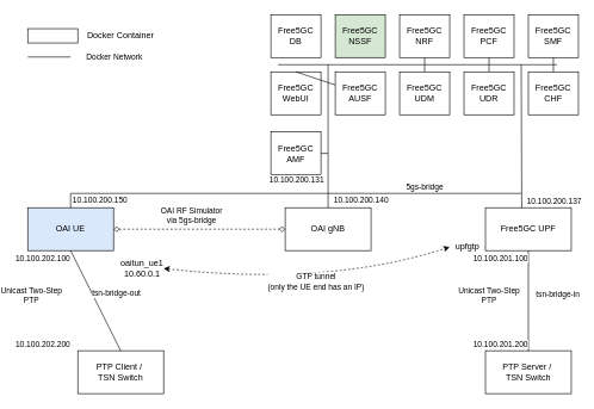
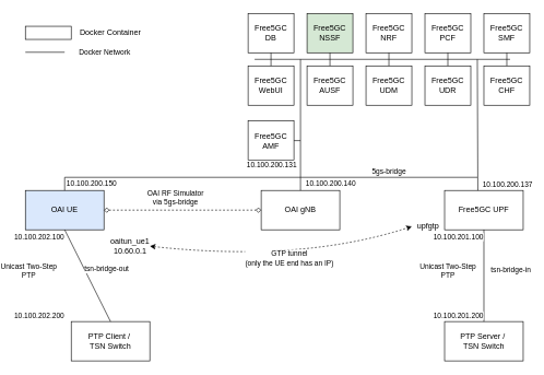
  <mxCell id="0" />
  <mxCell id="1" parent="0" />
  <mxCell id="2" value="" style="endArrow=none;html=1;rounded=0;entryX=0.423;entryY=0.021;entryDx=0;entryDy=0;entryPerimeter=0;" parent="1" target="7" edge="1"><mxGeometry width="50" height="50" relative="1" as="geometry"><mxPoint x="710" y="90" as="sourcePoint" /><mxPoint x="480" y="210" as="targetPoint" /></mxGeometry></mxCell>
  <mxCell id="3" value="OAI UE" style="rounded=0;whiteSpace=wrap;html=1;fillColor=#dae8fc;" parent="1" vertex="1"><mxGeometry x="20" y="290" width="120" height="60" as="geometry" /></mxCell>
  <mxCell id="4" value="OAI gNB" style="rounded=0;whiteSpace=wrap;html=1;" parent="1" vertex="1"><mxGeometry x="380" y="290" width="120" height="60" as="geometry" /></mxCell>
  <mxCell id="5" value="" style="endArrow=diamond;html=1;rounded=0;exitX=1;exitY=0.5;exitDx=0;exitDy=0;endFill=0;startArrow=diamond;startFill=0;entryX=0;entryY=0.5;entryDx=0;entryDy=0;dashed=1;" parent="1" source="3" target="4" edge="1"><mxGeometry width="50" height="50" relative="1" as="geometry"><mxPoint x="230" y="370" as="sourcePoint" /><mxPoint x="260" y="320" as="targetPoint" /></mxGeometry></mxCell>
  <mxCell id="6" value="OAI RF Simulator&lt;br&gt;via 5gs-bridge" style="edgeLabel;html=1;align=center;verticalAlign=middle;resizable=0;points=[];" parent="5" vertex="1" connectable="0"><mxGeometry x="-0.197" y="1" relative="1" as="geometry"><mxPoint x="12" y="-19" as="offset" /></mxGeometry></mxCell>
  <mxCell id="7" value="Free5GC UPF" style="rounded=0;whiteSpace=wrap;html=1;" parent="1" vertex="1"><mxGeometry x="660" y="290" width="120" height="60" as="geometry" /></mxCell>
  <mxCell id="8" value="oaitun_ue1&lt;br&gt;10.60.0.1" style="text;html=1;strokeColor=none;fillColor=none;align=center;verticalAlign=middle;whiteSpace=wrap;rounded=0;" parent="1" vertex="1"><mxGeometry x="150" y="360" width="60" height="30" as="geometry" /></mxCell>
  <mxCell id="9" value="upfgtp" style="text;html=1;strokeColor=none;fillColor=none;align=center;verticalAlign=middle;whiteSpace=wrap;rounded=0;" parent="1" vertex="1"><mxGeometry x="610" y="330" width="50" height="30" as="geometry" /></mxCell>
  <mxCell id="10" value="" style="curved=1;endArrow=classic;html=1;rounded=0;exitX=1;exitY=0.5;exitDx=0;exitDy=0;entryX=0;entryY=0.5;entryDx=0;entryDy=0;dashed=1;startArrow=classic;startFill=1;" parent="1" source="8" target="9" edge="1"><mxGeometry width="50" height="50" relative="1" as="geometry"><mxPoint x="110" y="390" as="sourcePoint" /><mxPoint x="680" y="390" as="targetPoint" /><Array as="points"><mxPoint x="440" y="400" /></Array></mxGeometry></mxCell>
  <mxCell id="11" value="GTP tunnel&lt;br&gt;(only the UE end has an IP)" style="edgeLabel;html=1;align=center;verticalAlign=middle;resizable=0;points=[];" parent="10" vertex="1" connectable="0"><mxGeometry x="-0.057" y="23" relative="1" as="geometry"><mxPoint x="18" y="21" as="offset" /></mxGeometry></mxCell>
  <mxCell id="12" value="Free5GC WebUI" style="rounded=0;whiteSpace=wrap;html=1;" parent="1" vertex="1"><mxGeometry x="360" y="100" width="70" height="60" as="geometry" /></mxCell>
  <mxCell id="13" value="Free5GC NRF" style="rounded=0;whiteSpace=wrap;html=1;" parent="1" vertex="1"><mxGeometry x="540" y="20" width="70" height="60" as="geometry" /></mxCell>
  <mxCell id="14" value="Free5GC AMF" style="rounded=0;whiteSpace=wrap;html=1;" parent="1" vertex="1"><mxGeometry x="360" y="184" width="70" height="60" as="geometry" /></mxCell>
  <mxCell id="15" value="Free5GC AUSF" style="rounded=0;whiteSpace=wrap;html=1;" parent="1" vertex="1"><mxGeometry x="450" y="100" width="70" height="60" as="geometry" /></mxCell>
  <mxCell id="16" value="Free5GC NSSF" style="rounded=0;whiteSpace=wrap;html=1;fillColor=#d5e8d4;" parent="1" vertex="1"><mxGeometry x="450" y="20" width="70" height="60" as="geometry" /></mxCell>
  <mxCell id="17" value="Free5GC PCF" style="rounded=0;whiteSpace=wrap;html=1;" parent="1" vertex="1"><mxGeometry x="630" y="20" width="70" height="60" as="geometry" /></mxCell>
  <mxCell id="18" value="Free5GC SMF" style="rounded=0;whiteSpace=wrap;html=1;" parent="1" vertex="1"><mxGeometry x="720" y="20" width="70" height="60" as="geometry" /></mxCell>
  <mxCell id="19" value="Free5GC UDM" style="rounded=0;whiteSpace=wrap;html=1;" parent="1" vertex="1"><mxGeometry x="540" y="100" width="70" height="60" as="geometry" /></mxCell>
  <mxCell id="20" value="Free5GC UDR" style="rounded=0;whiteSpace=wrap;html=1;" parent="1" vertex="1"><mxGeometry x="630" y="100" width="70" height="60" as="geometry" /></mxCell>
  <mxCell id="21" value="Free5GC CHF" style="rounded=0;whiteSpace=wrap;html=1;" parent="1" vertex="1"><mxGeometry x="720" y="100" width="70" height="60" as="geometry" /></mxCell>
  <mxCell id="22" value="Free5GC DB" style="rounded=0;whiteSpace=wrap;html=1;" parent="1" vertex="1"><mxGeometry x="360" y="20" width="70" height="60" as="geometry" /></mxCell>
  <mxCell id="23" value="5gs-bridge" style="edgeLabel;html=1;align=center;verticalAlign=middle;resizable=0;points=[];" parent="1" vertex="1" connectable="0"><mxGeometry x="574.995" y="260" as="geometry" /></mxCell>
  <mxCell id="24" value="" style="rounded=0;whiteSpace=wrap;html=1;" parent="1" vertex="1"><mxGeometry x="20" y="39.6" width="70" height="20" as="geometry" /></mxCell>
  <mxCell id="25" value="Docker Container" style="text;html=1;strokeColor=none;fillColor=none;align=center;verticalAlign=middle;whiteSpace=wrap;rounded=0;" parent="1" vertex="1"><mxGeometry x="100" y="34.6" width="100" height="30" as="geometry" /></mxCell>
  <mxCell id="26" value="" style="endArrow=none;html=1;rounded=0;exitX=0.5;exitY=0;exitDx=0;exitDy=0;" parent="1" source="4" edge="1"><mxGeometry width="50" height="50" relative="1" as="geometry"><mxPoint x="440" y="250" as="sourcePoint" /><mxPoint x="440" y="90" as="targetPoint" /></mxGeometry></mxCell>
  <mxCell id="27" value="10.100.200.140" style="edgeLabel;html=1;align=center;verticalAlign=middle;resizable=0;points=[];" parent="26" vertex="1" connectable="0"><mxGeometry x="-0.89" relative="1" as="geometry"><mxPoint x="45" as="offset" /></mxGeometry></mxCell>
  <mxCell id="28" value="" style="endArrow=none;html=1;rounded=0;" parent="1" edge="1"><mxGeometry width="50" height="50" relative="1" as="geometry"><mxPoint x="760" y="90" as="sourcePoint" /><mxPoint x="370" y="90" as="targetPoint" /></mxGeometry></mxCell>
- <mxCell id="29" value="" style="endArrow=none;html=1;rounded=0;exitX=0.5;exitY=0;exitDx=0;exitDy=0;" parent="1" source="12" target="15" edge="1"><mxGeometry width="50" height="50" relative="1" as="geometry"><mxPoint x="390" y="90" as="sourcePoint" /><mxPoint x="410" y="100" as="targetPoint" /></mxGeometry></mxCell>
+ <mxCell id="29" value="" style="endArrow=none;html=1;rounded=0;entryX=0.5;entryY=1;entryDx=0;entryDy=0;exitX=0.5;exitY=0;exitDx=0;exitDy=0;" parent="1" source="12" target="22" edge="1"><mxGeometry width="50" height="50" relative="1" as="geometry"><mxPoint x="390" y="90" as="sourcePoint" /><mxPoint x="410" y="100" as="targetPoint" /></mxGeometry></mxCell>
+ <mxCell id="30" value="" style="endArrow=none;html=1;rounded=0;entryX=0.5;entryY=1;entryDx=0;entryDy=0;exitX=0.5;exitY=0;exitDx=0;exitDy=0;" parent="1" source="15" target="16" edge="1"><mxGeometry width="50" height="50" relative="1" as="geometry"><mxPoint x="385" y="110" as="sourcePoint" /><mxPoint x="385" y="90" as="targetPoint" /></mxGeometry></mxCell>
  <mxCell id="31" value="" style="endArrow=none;html=1;rounded=0;entryX=0.5;entryY=1;entryDx=0;entryDy=0;exitX=0.5;exitY=0;exitDx=0;exitDy=0;" parent="1" source="19" target="13" edge="1"><mxGeometry width="50" height="50" relative="1" as="geometry"><mxPoint x="495" y="110" as="sourcePoint" /><mxPoint x="495" y="90" as="targetPoint" /></mxGeometry></mxCell>
  <mxCell id="32" value="" style="endArrow=none;html=1;rounded=0;entryX=0.5;entryY=1;entryDx=0;entryDy=0;exitX=0.5;exitY=0;exitDx=0;exitDy=0;" parent="1" source="20" target="17" edge="1"><mxGeometry width="50" height="50" relative="1" as="geometry"><mxPoint x="585" y="110" as="sourcePoint" /><mxPoint x="585" y="90" as="targetPoint" /></mxGeometry></mxCell>
  <mxCell id="33" value="" style="endArrow=none;html=1;rounded=0;entryX=0.5;entryY=1;entryDx=0;entryDy=0;exitX=0.5;exitY=0;exitDx=0;exitDy=0;" parent="1" source="21" target="18" edge="1"><mxGeometry width="50" height="50" relative="1" as="geometry"><mxPoint x="675" y="110" as="sourcePoint" /><mxPoint x="675" y="90" as="targetPoint" /></mxGeometry></mxCell>
  <mxCell id="34" value="" style="endArrow=none;html=1;rounded=0;exitX=1;exitY=0.5;exitDx=0;exitDy=0;" parent="1" source="14" edge="1"><mxGeometry width="50" height="50" relative="1" as="geometry"><mxPoint x="405" y="110" as="sourcePoint" /><mxPoint x="440" y="214" as="targetPoint" /></mxGeometry></mxCell>
  <mxCell id="35" value="" style="endArrow=none;html=1;rounded=0;" parent="1" edge="1"><mxGeometry width="50" height="50" relative="1" as="geometry"><mxPoint x="440" y="270" as="sourcePoint" /><mxPoint x="710" y="270" as="targetPoint" /></mxGeometry></mxCell>
  <mxCell id="36" value="" style="endArrow=none;html=1;rounded=0;" parent="1" edge="1"><mxGeometry width="50" height="50" relative="1" as="geometry"><mxPoint x="80" y="270" as="sourcePoint" /><mxPoint x="440" y="270" as="targetPoint" /></mxGeometry></mxCell>
  <mxCell id="37" value="" style="endArrow=none;html=1;rounded=0;entryX=0.5;entryY=0;entryDx=0;entryDy=0;" parent="1" target="3" edge="1"><mxGeometry width="50" height="50" relative="1" as="geometry"><mxPoint x="80" y="270" as="sourcePoint" /><mxPoint x="450" y="280" as="targetPoint" /></mxGeometry></mxCell>
  <mxCell id="38" value="10.100.200.150" style="edgeLabel;html=1;align=center;verticalAlign=middle;resizable=0;points=[];" parent="37" vertex="1" connectable="0"><mxGeometry x="-0.233" y="1" relative="1" as="geometry"><mxPoint x="39" as="offset" /></mxGeometry></mxCell>
  <mxCell id="39" value="10.100.200.137" style="edgeLabel;html=1;align=center;verticalAlign=middle;resizable=0;points=[];" parent="1" vertex="1" connectable="0"><mxGeometry x="755" y="280.003" as="geometry" /></mxCell>
  <mxCell id="40" value="10.100.200.131" style="edgeLabel;html=1;align=center;verticalAlign=middle;resizable=0;points=[];" parent="1" vertex="1" connectable="0"><mxGeometry x="395" y="250.003" as="geometry" /></mxCell>
  <mxCell id="41" value="PTP Client /&amp;nbsp;&lt;div&gt;TSN Switch&lt;/div&gt;" style="rounded=0;whiteSpace=wrap;html=1;" parent="1" vertex="1"><mxGeometry x="90" y="490" width="120" height="60" as="geometry" /></mxCell>
  <mxCell id="42" value="PTP Server /&amp;nbsp;&lt;div&gt;TSN Switch&lt;/div&gt;" style="rounded=0;whiteSpace=wrap;html=1;" parent="1" vertex="1"><mxGeometry x="660" y="490" width="120" height="60" as="geometry" /></mxCell>
  <mxCell id="43" value="" style="endArrow=none;html=1;rounded=0;entryX=0.5;entryY=0;entryDx=0;entryDy=0;exitX=0.5;exitY=1;exitDx=0;exitDy=0;" parent="1" source="3" target="41" edge="1"><mxGeometry width="50" height="50" relative="1" as="geometry"><mxPoint x="81" y="350" as="sourcePoint" /><mxPoint x="80.5" y="551" as="targetPoint" /></mxGeometry></mxCell>
  <mxCell id="44" value="tsn-bridge-out" style="edgeLabel;html=1;align=center;verticalAlign=middle;resizable=0;points=[];" parent="43" vertex="1" connectable="0"><mxGeometry x="-0.323" relative="1" as="geometry"><mxPoint x="40" y="12" as="offset" /></mxGeometry></mxCell>
  <mxCell id="45" value="" style="endArrow=none;html=1;rounded=0;entryX=0.5;entryY=0;entryDx=0;entryDy=0;exitX=0.5;exitY=1;exitDx=0;exitDy=0;" parent="1" source="7" target="42" edge="1"><mxGeometry width="50" height="50" relative="1" as="geometry"><mxPoint x="830" y="340" as="sourcePoint" /><mxPoint x="830" y="480" as="targetPoint" /></mxGeometry></mxCell>
  <mxCell id="46" value="" style="endArrow=none;html=1;rounded=0;entryX=0.5;entryY=0;entryDx=0;entryDy=0;" parent="1" edge="1"><mxGeometry width="50" height="50" relative="1" as="geometry"><mxPoint x="20" y="79.2" as="sourcePoint" /><mxPoint x="80" y="79.2" as="targetPoint" /></mxGeometry></mxCell>
  <mxCell id="47" value="Docker Network" style="edgeLabel;html=1;align=center;verticalAlign=middle;resizable=0;points=[];" parent="46" vertex="1" connectable="0"><mxGeometry x="-0.323" relative="1" as="geometry"><mxPoint x="100" as="offset" /></mxGeometry></mxCell>
  <mxCell id="48" value="tsn-bridge-in" style="edgeLabel;html=1;align=center;verticalAlign=middle;resizable=0;points=[];" parent="1" vertex="1" connectable="0"><mxGeometry x="760" y="410" as="geometry" /></mxCell>
  <mxCell id="49" value="10.100.202.100" style="edgeLabel;html=1;align=center;verticalAlign=middle;resizable=0;points=[];" parent="1" vertex="1" connectable="0"><mxGeometry x="40" y="360" as="geometry" /></mxCell>
  <mxCell id="50" value="10.100.202.200" style="edgeLabel;html=1;align=center;verticalAlign=middle;resizable=0;points=[];" parent="1" vertex="1" connectable="0"><mxGeometry x="40" y="480" as="geometry" /></mxCell>
  <mxCell id="51" value="10.100.201.100" style="edgeLabel;html=1;align=center;verticalAlign=middle;resizable=0;points=[];" parent="1" vertex="1" connectable="0"><mxGeometry x="680" y="360" as="geometry" /></mxCell>
  <mxCell id="52" value="10.100.201.200" style="edgeLabel;html=1;align=center;verticalAlign=middle;resizable=0;points=[];" parent="1" vertex="1" connectable="0"><mxGeometry x="680" y="480" as="geometry" /></mxCell>
  <mxCell id="53" value="Unicast Two-Step&lt;br&gt;PTP" style="edgeLabel;html=1;align=center;verticalAlign=middle;resizable=0;points=[];" parent="1" vertex="1" connectable="0"><mxGeometry x="30" y="410" as="geometry"><mxPoint x="-6" y="2" as="offset" /></mxGeometry></mxCell>
  <mxCell id="54" value="Unicast Two-Step&lt;br&gt;PTP" style="edgeLabel;html=1;align=center;verticalAlign=middle;resizable=0;points=[];" parent="1" vertex="1" connectable="0"><mxGeometry x="670" y="410" as="geometry"><mxPoint x="-6" y="2" as="offset" /></mxGeometry></mxCell>
